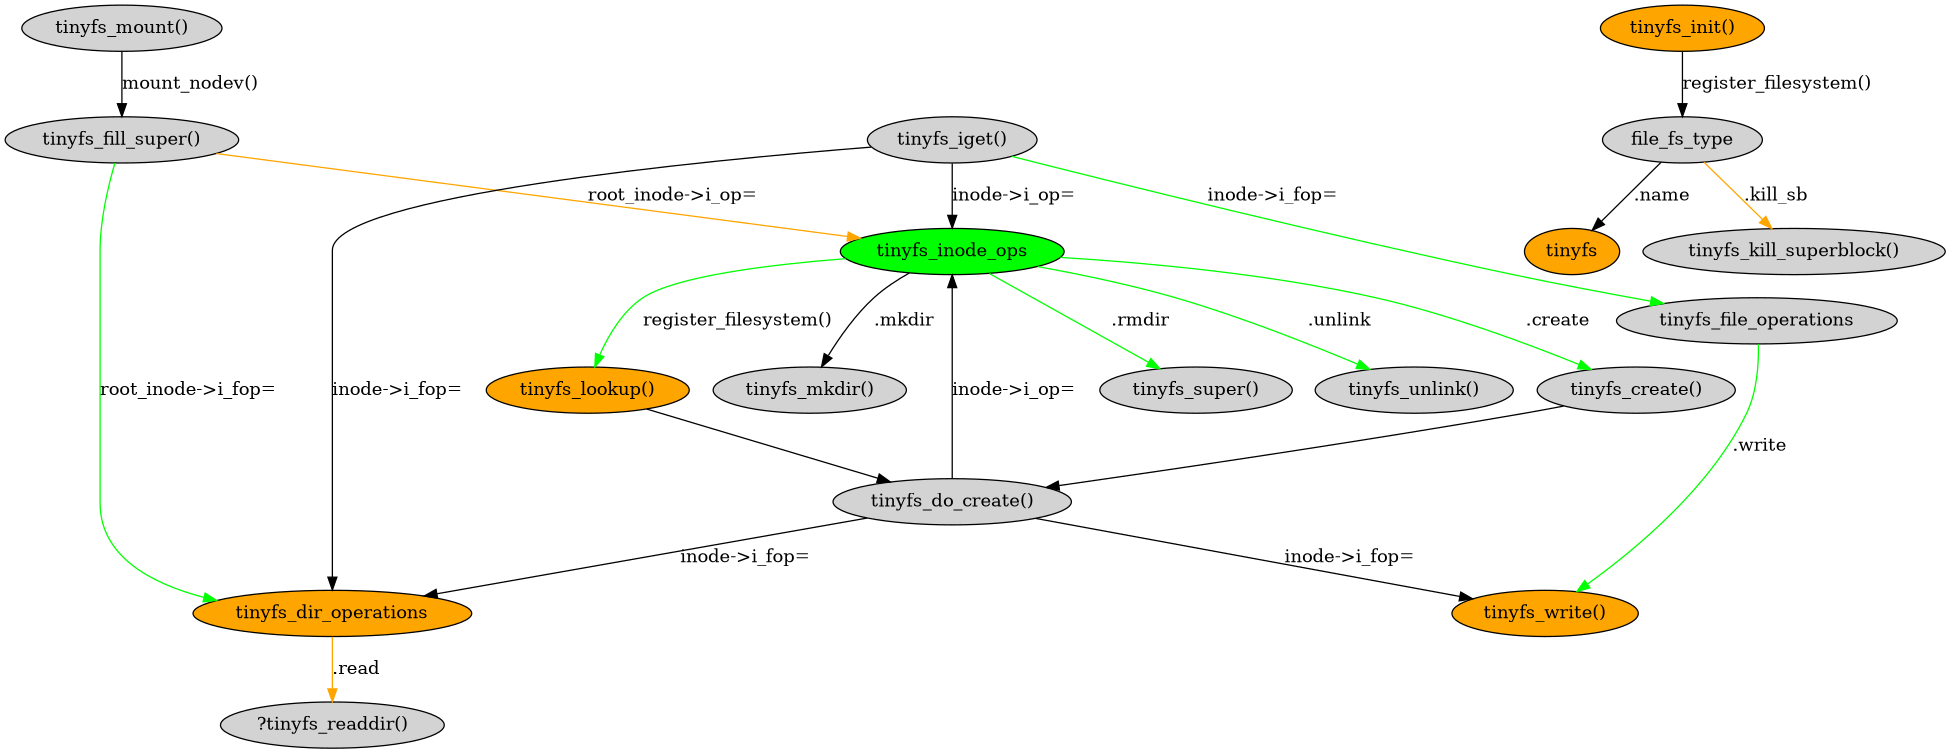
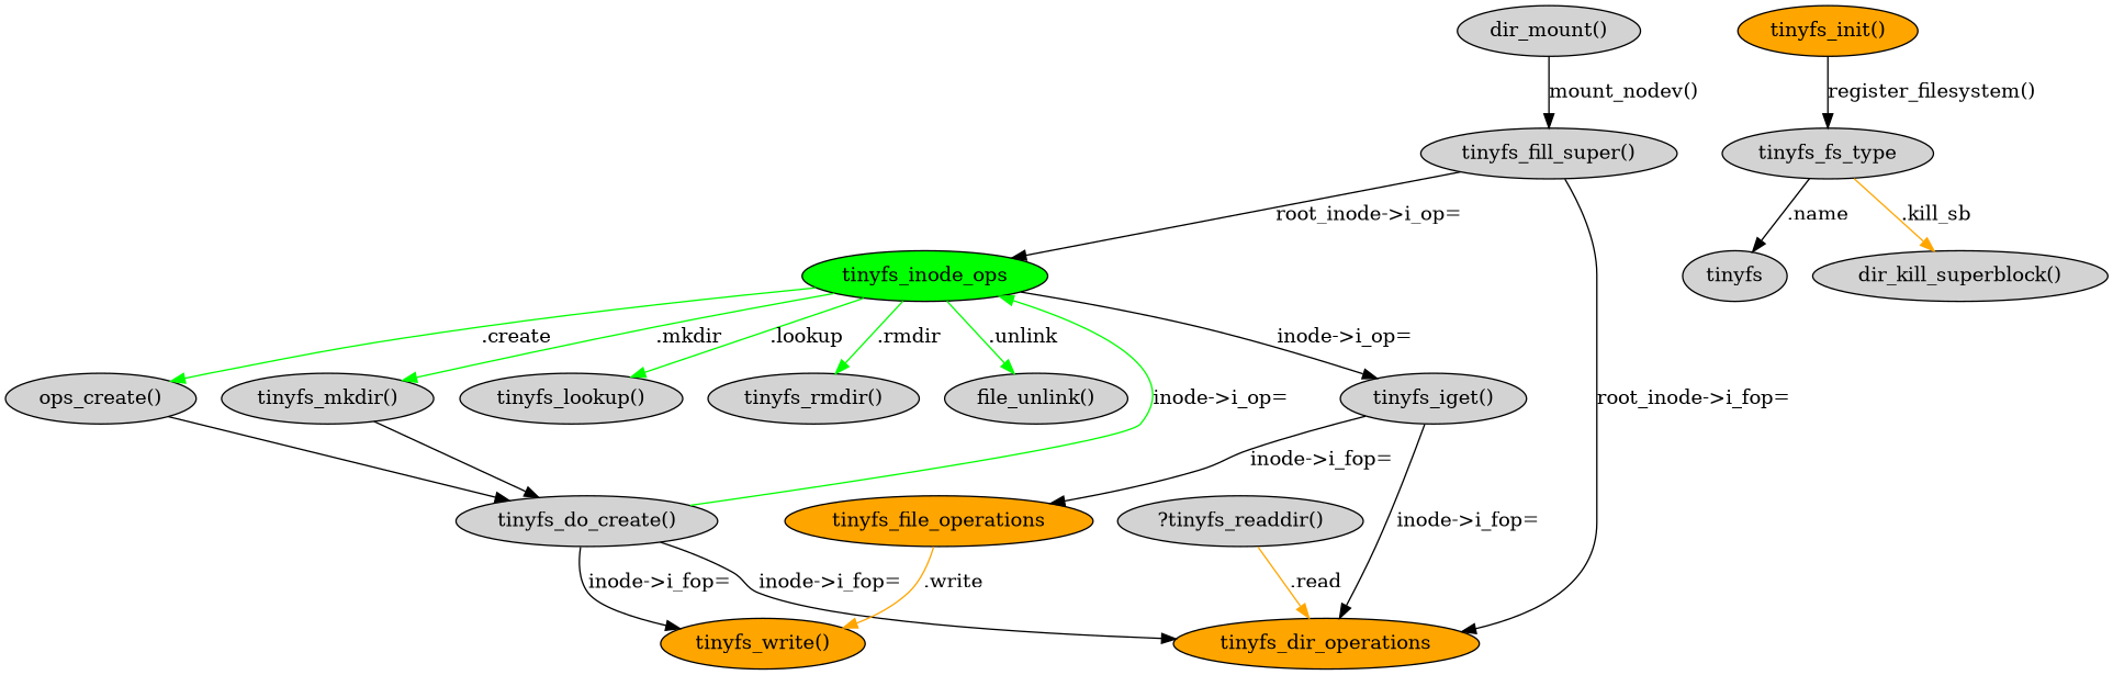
  digraph {
    node [style=filled]
    tinyfs_inode_ops [fillcolor=green]
-   "tinyfs_create()"
-   "tinyfs_lookup()" [fillcolor=orange]
+   "tinyfs_create()" [label="ops_create()"]
+   "tinyfs_lookup()"
    "tinyfs_mkdir()"
-   "tinyfs_rmdir()" [label="tinyfs_super()"]
-   "tinyfs_unlink()"
+   "tinyfs_rmdir()"
+   "tinyfs_unlink()" [label="file_unlink()"]
    "tinyfs_do_create()"
    tinyfs_dir_operations [fillcolor=orange]
    "?tinyfs_readdir()"
-   tinyfs_file_operations [fillcolor=lightgrey]
+   tinyfs_file_operations [fillcolor=orange]
    "tinyfs_write()" [fillcolor=orange]
    "tinyfs_init()" [fillcolor=orange]
-   tinyfs_fs_type [label=file_fs_type]
-   tinyfs [fillcolor=orange]
-   "tinyfs_kill_superblock()"
-   "tinyfs_mount()"
+   tinyfs_fs_type
+   tinyfs
+   "tinyfs_kill_superblock()" [label="dir_kill_superblock()"]
+   "tinyfs_mount()" [label="dir_mount()"]
    "tinyfs_fill_super()"
    "tinyfs_iget()"
    tinyfs_inode_ops -> "tinyfs_create()" [color=green label=".create"]
-   tinyfs_inode_ops -> "tinyfs_lookup()" [color=green label="register_filesystem()"]
-   tinyfs_inode_ops -> "tinyfs_mkdir()" [color=black label=".mkdir"]
+   tinyfs_inode_ops -> "tinyfs_lookup()" [color=green label=".lookup"]
+   tinyfs_inode_ops -> "tinyfs_mkdir()" [color=green label=".mkdir"]
    tinyfs_inode_ops -> "tinyfs_rmdir()" [color=green label=".rmdir"]
    tinyfs_inode_ops -> "tinyfs_unlink()" [color=green label=".unlink"]
    "tinyfs_create()" -> "tinyfs_do_create()"
-   "tinyfs_lookup()" -> "tinyfs_do_create()"
-   "tinyfs_do_create()" -> tinyfs_inode_ops [label="inode->i_op="]
+   "tinyfs_mkdir()" -> "tinyfs_do_create()"
+   "tinyfs_do_create()" -> tinyfs_inode_ops [label="inode->i_op=" color=green]
    "tinyfs_do_create()" -> tinyfs_dir_operations [label="inode->i_fop="]
    "tinyfs_do_create()" -> "tinyfs_write()" [label="inode->i_fop="]
-   tinyfs_dir_operations -> "?tinyfs_readdir()" [color=orange label=".read"]
-   tinyfs_file_operations -> "tinyfs_write()" [color=green label=".write"]
+   "?tinyfs_readdir()" -> tinyfs_dir_operations [color=orange label=".read"]
+   tinyfs_file_operations -> "tinyfs_write()" [color=orange label=".write"]
    "tinyfs_init()" -> tinyfs_fs_type [label="register_filesystem()"]
    tinyfs_fs_type -> tinyfs [label=".name"]
    tinyfs_fs_type -> "tinyfs_kill_superblock()" [color=orange label=".kill_sb"]
    "tinyfs_mount()" -> "tinyfs_fill_super()" [label="mount_nodev()"]
-   "tinyfs_fill_super()" -> tinyfs_inode_ops [label="root_inode->i_op=" color=orange]
-   "tinyfs_fill_super()" -> tinyfs_dir_operations [label="root_inode->i_fop=" color=green]
-   "tinyfs_iget()" -> tinyfs_inode_ops [label="inode->i_op="]
+   "tinyfs_fill_super()" -> tinyfs_inode_ops [label="root_inode->i_op="]
+   "tinyfs_fill_super()" -> tinyfs_dir_operations [label="root_inode->i_fop="]
+   tinyfs_inode_ops -> "tinyfs_iget()" [label="inode->i_op="]
    "tinyfs_iget()" -> tinyfs_dir_operations [label="inode->i_fop="]
-   "tinyfs_iget()" -> tinyfs_file_operations [label="inode->i_fop=" color=green]
+   "tinyfs_iget()" -> tinyfs_file_operations [label="inode->i_fop="]
  }
